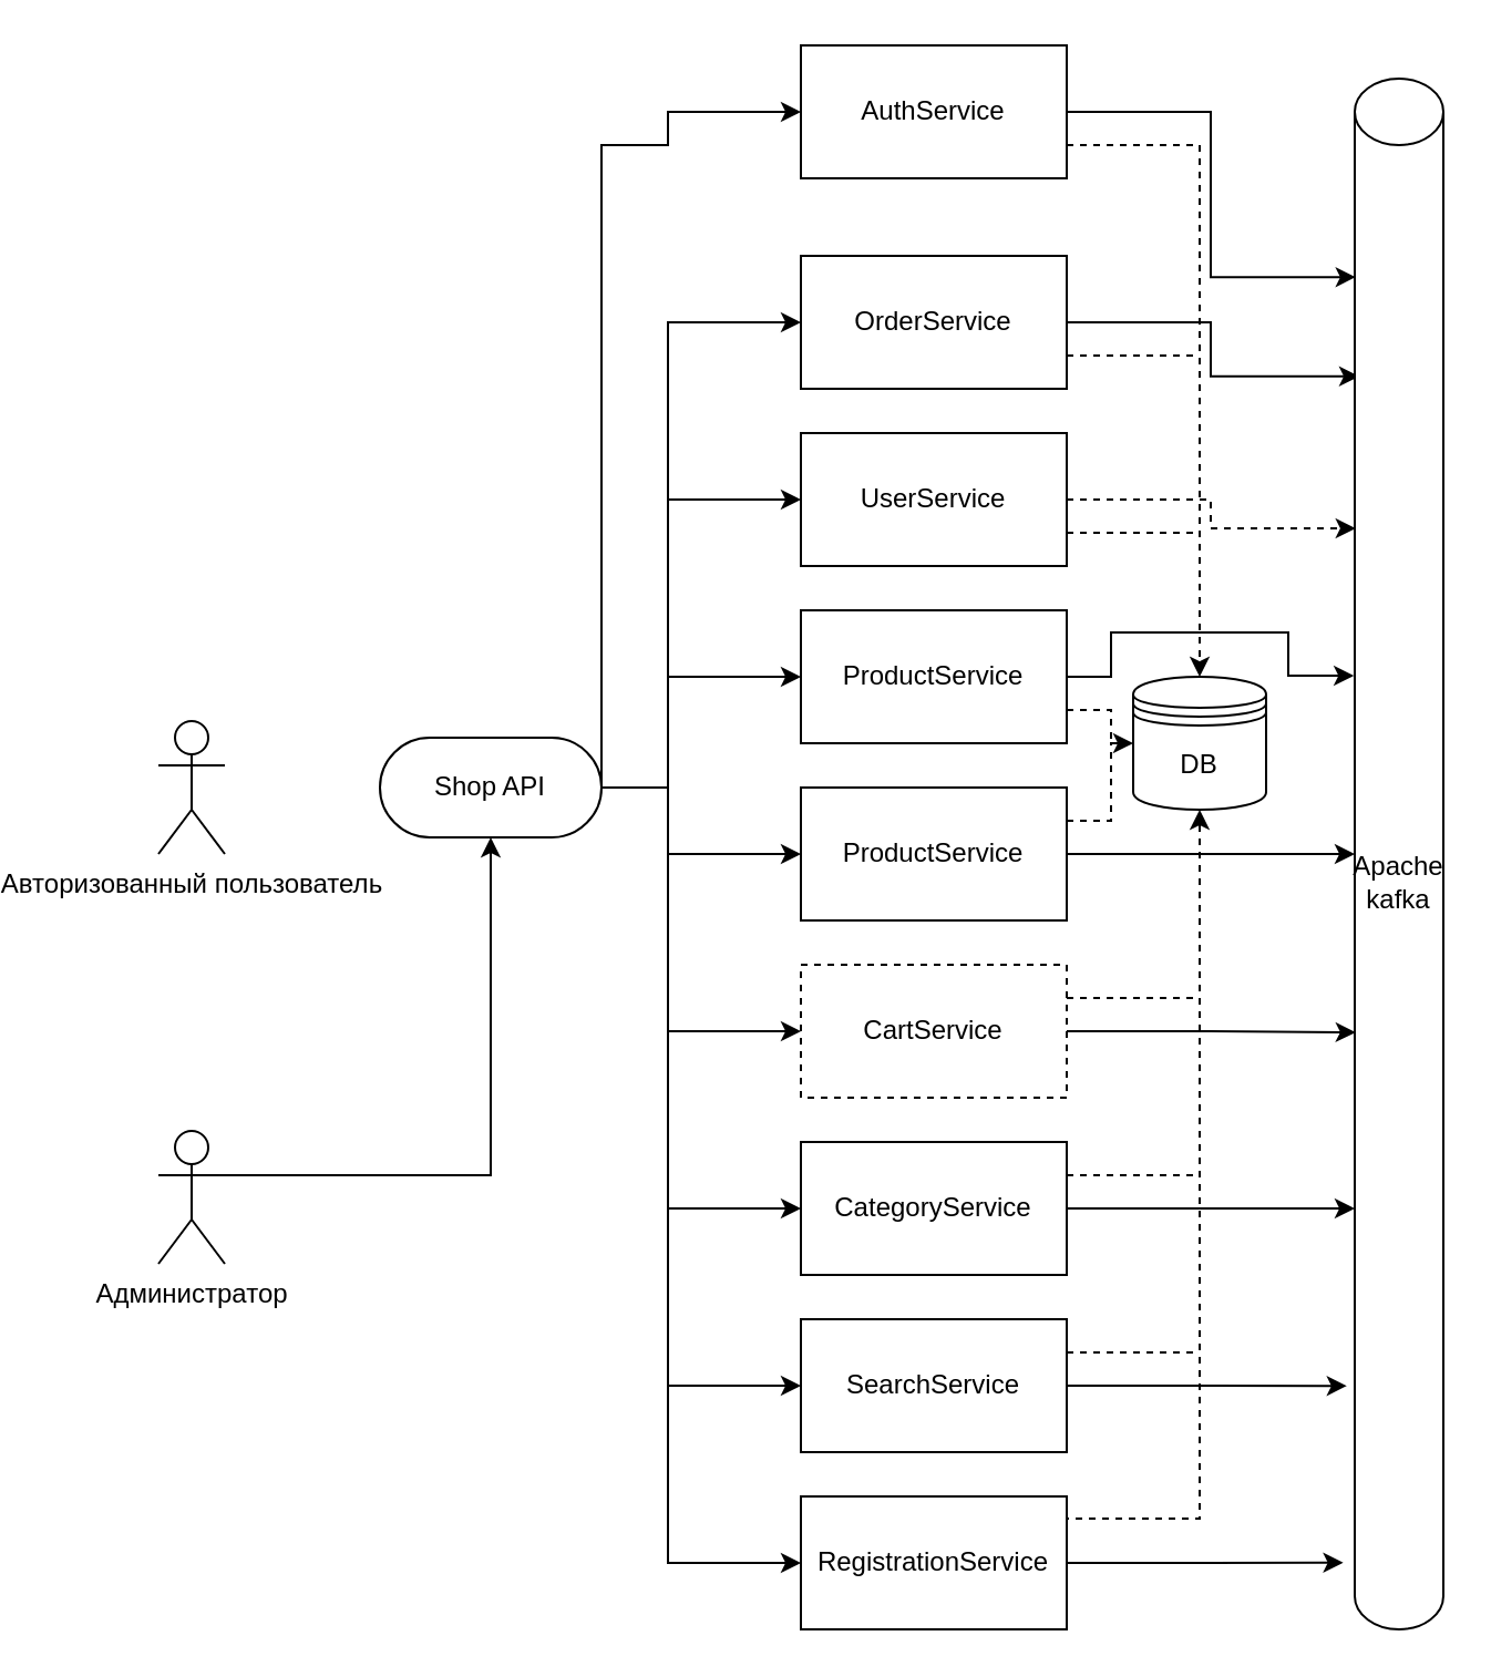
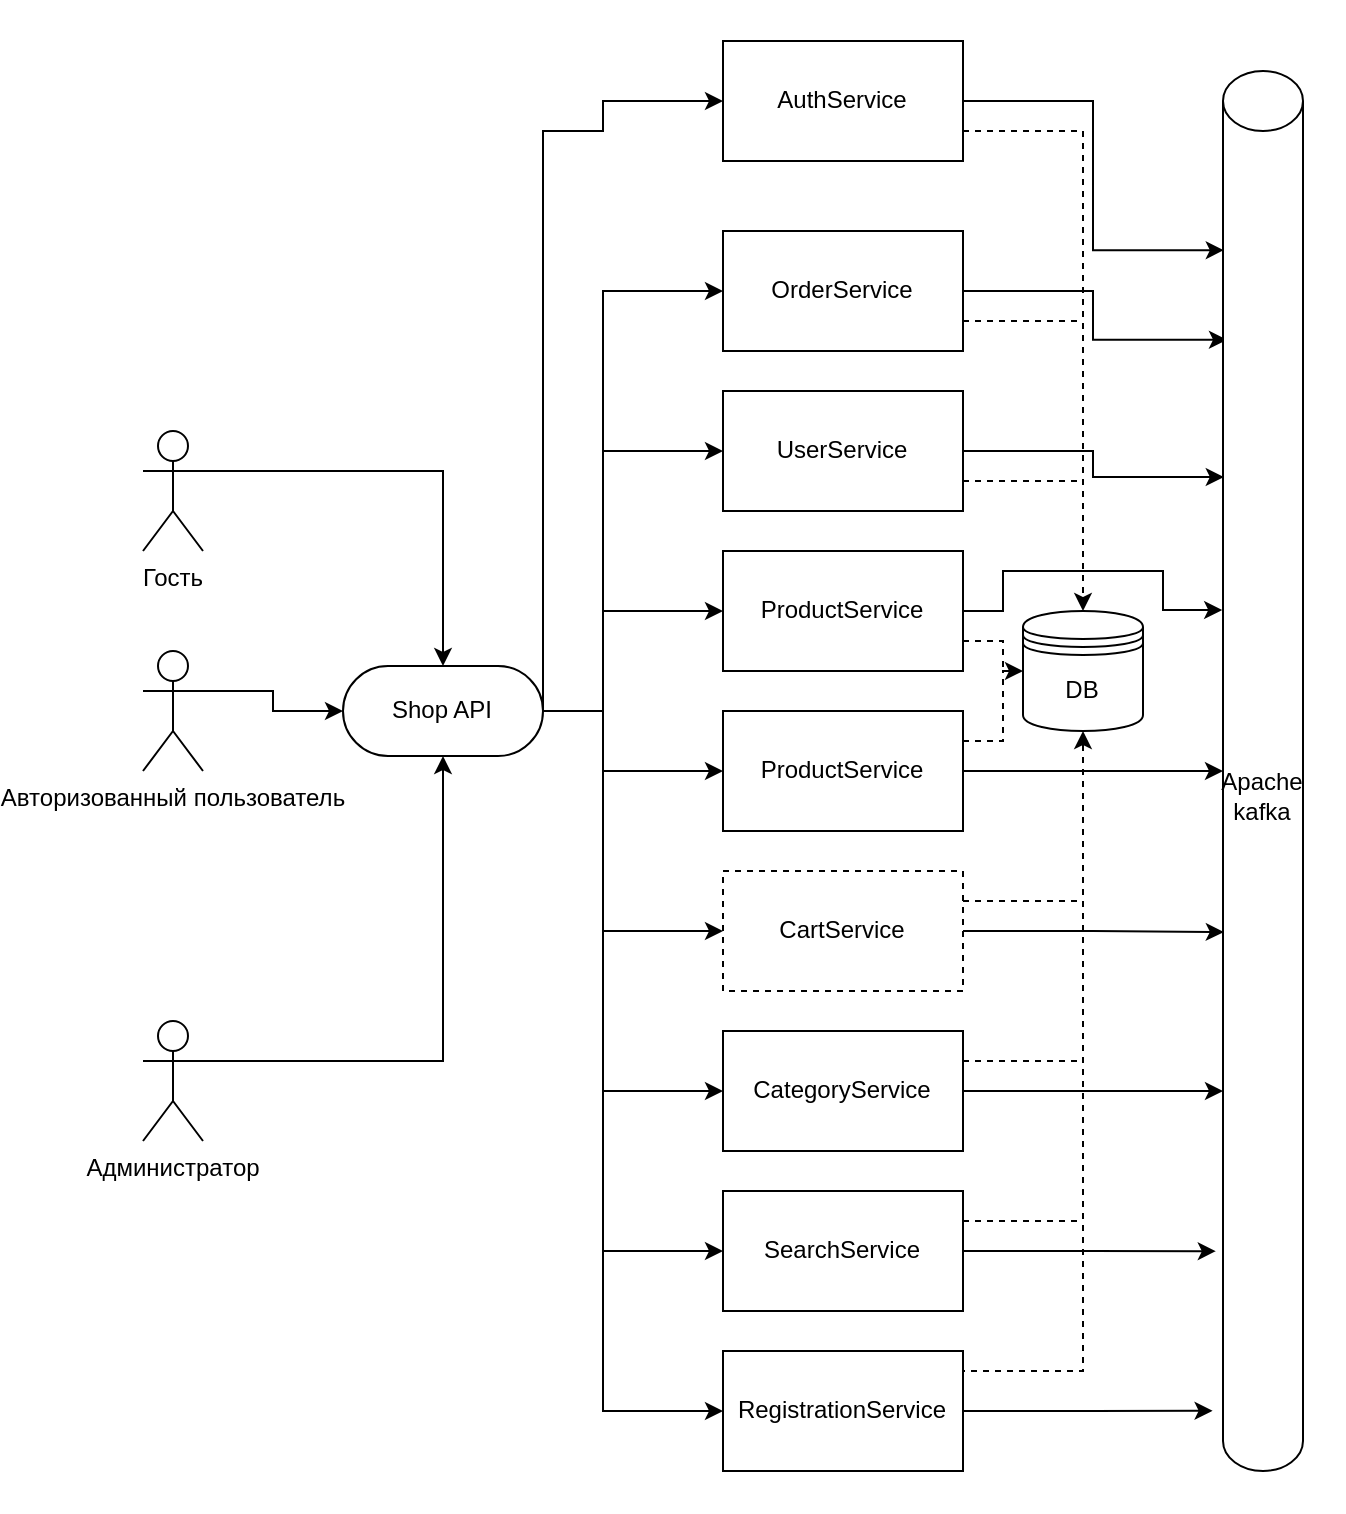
  <mxCell id="0" />
  <mxCell id="1" parent="0" />
+ <mxCell id="2" style="edgeStyle=orthogonalEdgeStyle;rounded=0;orthogonalLoop=1;jettySize=auto;html=1;exitX=1;exitY=0.333;exitDx=0;exitDy=0;exitPerimeter=0;" edge="1" parent="1" source="3" target="46"><mxGeometry relative="1" as="geometry" /></mxCell>
+ <mxCell id="3" value="Гость&lt;br&gt;" style="shape=umlActor;verticalLabelPosition=bottom;verticalAlign=top;html=1;outlineConnect=0;" vertex="1" parent="1"><mxGeometry x="20" y="215" width="30" height="60" as="geometry" /></mxCell>
+ <mxCell id="4" style="edgeStyle=orthogonalEdgeStyle;rounded=0;orthogonalLoop=1;jettySize=auto;html=1;exitX=1;exitY=0.333;exitDx=0;exitDy=0;exitPerimeter=0;" edge="1" parent="1" source="5" target="46"><mxGeometry relative="1" as="geometry" /></mxCell>
  <mxCell id="5" value="Авторизованный пользователь" style="shape=umlActor;verticalLabelPosition=bottom;verticalAlign=top;html=1;outlineConnect=0;" vertex="1" parent="1"><mxGeometry x="20" y="325" width="30" height="60" as="geometry" /></mxCell>
  <mxCell id="6" style="edgeStyle=orthogonalEdgeStyle;rounded=0;orthogonalLoop=1;jettySize=auto;html=1;exitX=1;exitY=0.333;exitDx=0;exitDy=0;exitPerimeter=0;entryX=0.5;entryY=0.5;entryDx=0;entryDy=22.5;entryPerimeter=0;" edge="1" parent="1" source="7" target="46"><mxGeometry relative="1" as="geometry" /></mxCell>
  <mxCell id="7" value="Администратор" style="shape=umlActor;verticalLabelPosition=bottom;verticalAlign=top;html=1;outlineConnect=0;" vertex="1" parent="1"><mxGeometry x="20" y="510" width="30" height="60" as="geometry" /></mxCell>
  <mxCell id="8" style="edgeStyle=orthogonalEdgeStyle;rounded=0;orthogonalLoop=1;jettySize=auto;html=1;exitX=1;exitY=0.5;exitDx=0;exitDy=0;entryX=0.01;entryY=0.128;entryDx=0;entryDy=0;entryPerimeter=0;" edge="1" parent="1" source="10" target="24"><mxGeometry relative="1" as="geometry" /></mxCell>
  <mxCell id="9" style="edgeStyle=orthogonalEdgeStyle;rounded=0;orthogonalLoop=1;jettySize=auto;html=1;exitX=1;exitY=0.75;exitDx=0;exitDy=0;entryX=0.5;entryY=0;entryDx=0;entryDy=0;dashed=1;" edge="1" parent="1" source="10" target="23"><mxGeometry relative="1" as="geometry" /></mxCell>
  <mxCell id="10" value="AuthService" style="rounded=0;whiteSpace=wrap;html=1;" vertex="1" parent="1"><mxGeometry x="310" y="20" width="120" height="60" as="geometry" /></mxCell>
- <mxCell id="11" style="edgeStyle=orthogonalEdgeStyle;rounded=0;orthogonalLoop=1;jettySize=auto;html=1;exitX=1;exitY=0.5;exitDx=0;exitDy=0;entryX=0.01;entryY=0.29;entryDx=0;entryDy=0;entryPerimeter=0;dashed=1;" edge="1" parent="1" source="13" target="24"><mxGeometry relative="1" as="geometry" /></mxCell>
+ <mxCell id="11" style="edgeStyle=orthogonalEdgeStyle;rounded=0;orthogonalLoop=1;jettySize=auto;html=1;exitX=1;exitY=0.5;exitDx=0;exitDy=0;entryX=0.01;entryY=0.29;entryDx=0;entryDy=0;entryPerimeter=0;" edge="1" parent="1" source="13" target="24"><mxGeometry relative="1" as="geometry" /></mxCell>
  <mxCell id="12" style="edgeStyle=orthogonalEdgeStyle;rounded=0;orthogonalLoop=1;jettySize=auto;html=1;exitX=1;exitY=0.75;exitDx=0;exitDy=0;endArrow=none;endFill=0;dashed=1;" edge="1" parent="1" source="13"><mxGeometry relative="1" as="geometry"><mxPoint x="490" y="240" as="targetPoint" /></mxGeometry></mxCell>
  <mxCell id="13" value="UserService" style="rounded=0;whiteSpace=wrap;html=1;" vertex="1" parent="1"><mxGeometry x="310" y="195" width="120" height="60" as="geometry" /></mxCell>
  <mxCell id="14" style="edgeStyle=orthogonalEdgeStyle;rounded=0;orthogonalLoop=1;jettySize=auto;html=1;exitX=1;exitY=0.5;exitDx=0;exitDy=0;entryX=0.05;entryY=0.192;entryDx=0;entryDy=0;entryPerimeter=0;" edge="1" parent="1" source="16" target="24"><mxGeometry relative="1" as="geometry" /></mxCell>
  <mxCell id="15" style="edgeStyle=orthogonalEdgeStyle;rounded=0;orthogonalLoop=1;jettySize=auto;html=1;exitX=1;exitY=0.75;exitDx=0;exitDy=0;dashed=1;endArrow=none;endFill=0;" edge="1" parent="1" source="16"><mxGeometry relative="1" as="geometry"><mxPoint x="490" y="160" as="targetPoint" /></mxGeometry></mxCell>
  <mxCell id="16" value="OrderService" style="rounded=0;whiteSpace=wrap;html=1;" vertex="1" parent="1"><mxGeometry x="310" y="115" width="120" height="60" as="geometry" /></mxCell>
  <mxCell id="17" style="edgeStyle=orthogonalEdgeStyle;rounded=0;orthogonalLoop=1;jettySize=auto;html=1;exitX=1;exitY=0.5;exitDx=0;exitDy=0;entryX=-0.01;entryY=0.385;entryDx=0;entryDy=0;entryPerimeter=0;" edge="1" parent="1" source="19" target="24"><mxGeometry relative="1" as="geometry"><Array as="points"><mxPoint x="450" y="305" /><mxPoint x="450" y="285" /><mxPoint x="530" y="285" /><mxPoint x="530" y="305" /></Array></mxGeometry></mxCell>
  <mxCell id="18" style="edgeStyle=orthogonalEdgeStyle;rounded=0;orthogonalLoop=1;jettySize=auto;html=1;exitX=1;exitY=0.75;exitDx=0;exitDy=0;entryX=0;entryY=0.5;entryDx=0;entryDy=0;dashed=1;" edge="1" parent="1" source="19" target="23"><mxGeometry relative="1" as="geometry"><Array as="points"><mxPoint x="450" y="320" /><mxPoint x="450" y="335" /></Array></mxGeometry></mxCell>
  <mxCell id="19" value="ProductService" style="rounded=0;whiteSpace=wrap;html=1;" vertex="1" parent="1"><mxGeometry x="310" y="275" width="120" height="60" as="geometry" /></mxCell>
  <mxCell id="20" style="edgeStyle=orthogonalEdgeStyle;rounded=0;orthogonalLoop=1;jettySize=auto;html=1;exitX=1;exitY=0.5;exitDx=0;exitDy=0;entryX=0;entryY=0.5;entryDx=0;entryDy=0;entryPerimeter=0;" edge="1" parent="1" source="22" target="24"><mxGeometry relative="1" as="geometry" /></mxCell>
  <mxCell id="21" style="edgeStyle=orthogonalEdgeStyle;rounded=0;orthogonalLoop=1;jettySize=auto;html=1;exitX=1;exitY=0.25;exitDx=0;exitDy=0;dashed=1;endArrow=none;endFill=0;" edge="1" parent="1" source="22" target="23"><mxGeometry relative="1" as="geometry" /></mxCell>
  <mxCell id="22" value="ProductService" style="rounded=0;whiteSpace=wrap;html=1;" vertex="1" parent="1"><mxGeometry x="310" y="355" width="120" height="60" as="geometry" /></mxCell>
  <mxCell id="23" value="DB" style="shape=datastore;whiteSpace=wrap;html=1;" vertex="1" parent="1"><mxGeometry x="460" y="305" width="60" height="60" as="geometry" /></mxCell>
  <mxCell id="24" value="Apache kafka" style="shape=cylinder3;whiteSpace=wrap;html=1;boundedLbl=1;backgroundOutline=1;size=15;" vertex="1" parent="1"><mxGeometry x="560" y="35" width="40" height="700" as="geometry" /></mxCell>
  <mxCell id="25" style="edgeStyle=orthogonalEdgeStyle;rounded=0;orthogonalLoop=1;jettySize=auto;html=1;exitX=1;exitY=0.5;exitDx=0;exitDy=0;entryX=0.01;entryY=0.615;entryDx=0;entryDy=0;entryPerimeter=0;" edge="1" parent="1" source="27" target="24"><mxGeometry relative="1" as="geometry" /></mxCell>
  <mxCell id="26" style="edgeStyle=orthogonalEdgeStyle;rounded=0;orthogonalLoop=1;jettySize=auto;html=1;exitX=1;exitY=0.25;exitDx=0;exitDy=0;dashed=1;endArrow=none;endFill=0;" edge="1" parent="1" source="27"><mxGeometry relative="1" as="geometry"><mxPoint x="490" y="450" as="targetPoint" /></mxGeometry></mxCell>
  <mxCell id="27" value="CartService" style="rounded=0;whiteSpace=wrap;html=1;dashed=1;" vertex="1" parent="1"><mxGeometry x="310" y="435" width="120" height="60" as="geometry" /></mxCell>
  <mxCell id="28" style="edgeStyle=orthogonalEdgeStyle;rounded=0;orthogonalLoop=1;jettySize=auto;html=1;exitX=1;exitY=0.5;exitDx=0;exitDy=0;" edge="1" parent="1" source="30"><mxGeometry relative="1" as="geometry"><mxPoint x="560" y="545" as="targetPoint" /></mxGeometry></mxCell>
  <mxCell id="29" style="edgeStyle=orthogonalEdgeStyle;rounded=0;orthogonalLoop=1;jettySize=auto;html=1;exitX=1;exitY=0.25;exitDx=0;exitDy=0;dashed=1;endArrow=none;endFill=0;" edge="1" parent="1" source="30"><mxGeometry relative="1" as="geometry"><mxPoint x="490" y="530" as="targetPoint" /></mxGeometry></mxCell>
  <mxCell id="30" value="CategoryService" style="rounded=0;whiteSpace=wrap;html=1;" vertex="1" parent="1"><mxGeometry x="310" y="515" width="120" height="60" as="geometry" /></mxCell>
  <mxCell id="31" style="edgeStyle=orthogonalEdgeStyle;rounded=0;orthogonalLoop=1;jettySize=auto;html=1;exitX=1;exitY=0.5;exitDx=0;exitDy=0;entryX=-0.09;entryY=0.843;entryDx=0;entryDy=0;entryPerimeter=0;" edge="1" parent="1" source="33" target="24"><mxGeometry relative="1" as="geometry" /></mxCell>
  <mxCell id="32" style="edgeStyle=orthogonalEdgeStyle;rounded=0;orthogonalLoop=1;jettySize=auto;html=1;exitX=1;exitY=0.25;exitDx=0;exitDy=0;dashed=1;endArrow=none;endFill=0;" edge="1" parent="1" source="33"><mxGeometry relative="1" as="geometry"><mxPoint x="490" y="610" as="targetPoint" /></mxGeometry></mxCell>
  <mxCell id="33" value="SearchService" style="rounded=0;whiteSpace=wrap;html=1;" vertex="1" parent="1"><mxGeometry x="310" y="595" width="120" height="60" as="geometry" /></mxCell>
  <mxCell id="34" style="edgeStyle=orthogonalEdgeStyle;rounded=0;orthogonalLoop=1;jettySize=auto;html=1;exitX=1;exitY=0.5;exitDx=0;exitDy=0;entryX=-0.13;entryY=0.957;entryDx=0;entryDy=0;entryPerimeter=0;" edge="1" parent="1" source="36" target="24"><mxGeometry relative="1" as="geometry" /></mxCell>
  <mxCell id="35" style="edgeStyle=orthogonalEdgeStyle;rounded=0;orthogonalLoop=1;jettySize=auto;html=1;exitX=1;exitY=0.5;exitDx=0;exitDy=0;entryX=0.5;entryY=1;entryDx=0;entryDy=0;dashed=1;" edge="1" parent="1" source="36" target="23"><mxGeometry relative="1" as="geometry"><Array as="points"><mxPoint x="430" y="685" /><mxPoint x="490" y="685" /></Array></mxGeometry></mxCell>
  <mxCell id="36" value="RegistrationService" style="rounded=0;whiteSpace=wrap;html=1;" vertex="1" parent="1"><mxGeometry x="310" y="675" width="120" height="60" as="geometry" /></mxCell>
  <mxCell id="37" style="edgeStyle=orthogonalEdgeStyle;rounded=0;orthogonalLoop=1;jettySize=auto;html=1;exitX=1;exitY=0.5;exitDx=0;exitDy=0;exitPerimeter=0;entryX=0;entryY=0.5;entryDx=0;entryDy=0;" edge="1" parent="1" source="46" target="10"><mxGeometry relative="1" as="geometry"><Array as="points"><mxPoint x="250" y="65" /></Array></mxGeometry></mxCell>
  <mxCell id="38" style="edgeStyle=orthogonalEdgeStyle;rounded=0;orthogonalLoop=1;jettySize=auto;html=1;exitX=1;exitY=0.5;exitDx=0;exitDy=0;exitPerimeter=0;entryX=0;entryY=0.5;entryDx=0;entryDy=0;" edge="1" parent="1" source="46" target="16"><mxGeometry relative="1" as="geometry"><Array as="points"><mxPoint x="250" y="145" /></Array></mxGeometry></mxCell>
  <mxCell id="39" style="edgeStyle=orthogonalEdgeStyle;rounded=0;orthogonalLoop=1;jettySize=auto;html=1;exitX=1;exitY=0.5;exitDx=0;exitDy=0;exitPerimeter=0;entryX=0;entryY=0.5;entryDx=0;entryDy=0;" edge="1" parent="1" source="46" target="13"><mxGeometry relative="1" as="geometry"><Array as="points"><mxPoint x="250" y="225" /></Array></mxGeometry></mxCell>
  <mxCell id="40" style="edgeStyle=orthogonalEdgeStyle;rounded=0;orthogonalLoop=1;jettySize=auto;html=1;exitX=1;exitY=0.5;exitDx=0;exitDy=0;exitPerimeter=0;entryX=0;entryY=0.5;entryDx=0;entryDy=0;" edge="1" parent="1" source="46" target="19"><mxGeometry relative="1" as="geometry"><Array as="points"><mxPoint x="250" y="305" /></Array></mxGeometry></mxCell>
  <mxCell id="41" style="edgeStyle=orthogonalEdgeStyle;rounded=0;orthogonalLoop=1;jettySize=auto;html=1;exitX=1;exitY=0.5;exitDx=0;exitDy=0;exitPerimeter=0;entryX=0;entryY=0.5;entryDx=0;entryDy=0;" edge="1" parent="1" source="46" target="22"><mxGeometry relative="1" as="geometry"><Array as="points"><mxPoint x="250" y="385" /></Array></mxGeometry></mxCell>
  <mxCell id="42" style="edgeStyle=orthogonalEdgeStyle;rounded=0;orthogonalLoop=1;jettySize=auto;html=1;exitX=1;exitY=0.5;exitDx=0;exitDy=0;exitPerimeter=0;entryX=0;entryY=0.5;entryDx=0;entryDy=0;" edge="1" parent="1" source="46" target="27"><mxGeometry relative="1" as="geometry"><Array as="points"><mxPoint x="250" y="465" /></Array></mxGeometry></mxCell>
  <mxCell id="43" style="edgeStyle=orthogonalEdgeStyle;rounded=0;orthogonalLoop=1;jettySize=auto;html=1;exitX=1;exitY=0.5;exitDx=0;exitDy=0;exitPerimeter=0;entryX=0;entryY=0.5;entryDx=0;entryDy=0;" edge="1" parent="1" source="46" target="30"><mxGeometry relative="1" as="geometry"><Array as="points"><mxPoint x="250" y="545" /></Array></mxGeometry></mxCell>
  <mxCell id="44" style="edgeStyle=orthogonalEdgeStyle;rounded=0;orthogonalLoop=1;jettySize=auto;html=1;exitX=1;exitY=0.5;exitDx=0;exitDy=0;exitPerimeter=0;entryX=0;entryY=0.5;entryDx=0;entryDy=0;" edge="1" parent="1" source="46" target="33"><mxGeometry relative="1" as="geometry"><Array as="points"><mxPoint x="250" y="625" /></Array></mxGeometry></mxCell>
  <mxCell id="45" style="edgeStyle=orthogonalEdgeStyle;rounded=0;orthogonalLoop=1;jettySize=auto;html=1;exitX=1;exitY=0.5;exitDx=0;exitDy=0;exitPerimeter=0;entryX=0;entryY=0.5;entryDx=0;entryDy=0;" edge="1" parent="1" source="46" target="36"><mxGeometry relative="1" as="geometry"><Array as="points"><mxPoint x="250" y="705" /></Array></mxGeometry></mxCell>
  <mxCell id="46" value="Shop API" style="html=1;dashed=0;whiteSpace=wrap;shape=mxgraph.dfd.start" vertex="1" parent="1"><mxGeometry x="120" y="332.5" width="100" height="45" as="geometry" /></mxCell>
